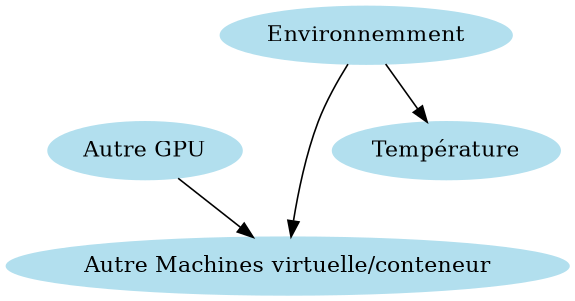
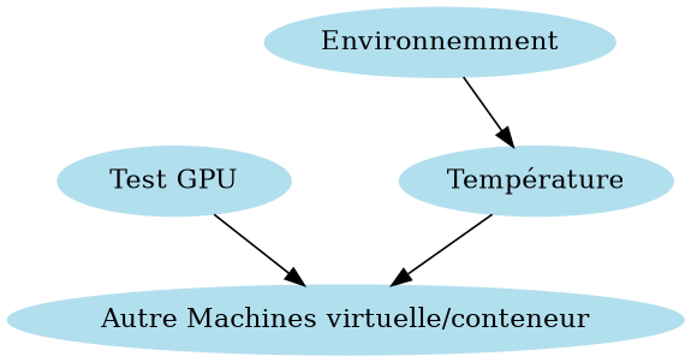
  digraph {
    node [color=lightblue2 style=filled]
-   "Test GPU" [label="Autre GPU"]
+   "Test GPU"
    "Autre Machines virtuelle/conteneur"
    Environnemment
    "Température"
    "Test GPU" -> "Autre Machines virtuelle/conteneur"
-   Environnemment -> "Autre Machines virtuelle/conteneur"
+   "Température" -> "Autre Machines virtuelle/conteneur"
    Environnemment -> "Température"
  }
